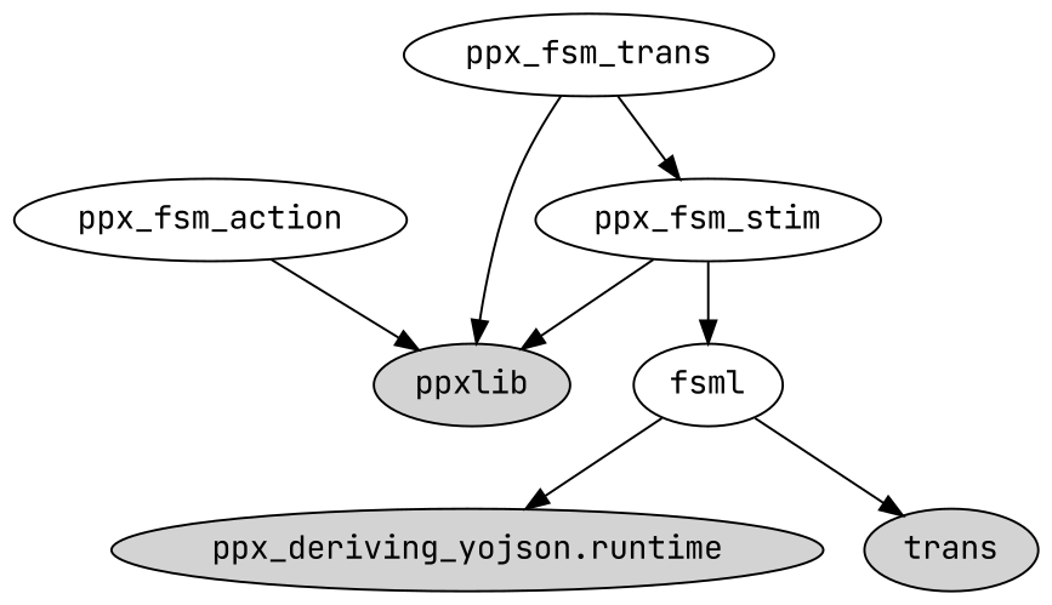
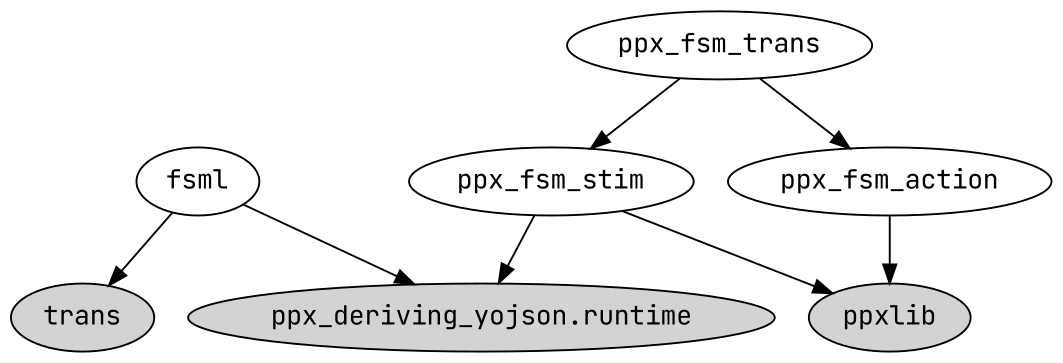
  digraph {
    fontname="JetBrains Mono"
    node [fontname="JetBrains Mono"]
    edge [fontname="JetBrains Mono"]
    n1 [label=fsml]
    n2 [label="ppx_deriving_yojson.runtime" style=filled]
    n3 [label=trans style=filled]
    n4 [label=ppx_fsm_action]
    n5 [label=ppxlib style=filled]
    n6 [label=ppx_fsm_stim]
    n7 [label=ppx_fsm_trans]
    n1 -> n2
    n1 -> n3
    n4 -> n5
-   n6 -> n1
+   n6 -> n2
    n6 -> n5
-   n7 -> n5
+   n7 -> n4
    n7 -> n6
  }
